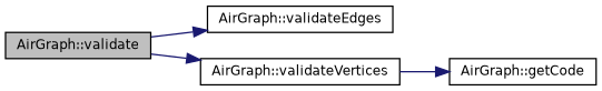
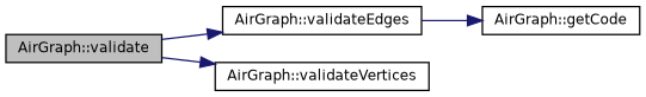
  digraph {
    rankdir=LR
    node [color=black fillcolor=white fontname=Helvetica fontsize=10 shape=record style=filled]
    edge [color=midnightblue fontname=Helvetica fontsize=10 labelfontname=Helvetica labelfontsize=10 style=solid]
    n1 [fillcolor=grey75 fontcolor=black height=0.2 label="AirGraph::validate" width=0.4]
    n2 [height=0.2 label="AirGraph::validateEdges" width=0.4]
    n3 [height=0.2 label="AirGraph::validateVertices" width=0.4]
    n4 [height=0.2 label="AirGraph::getCode" width=0.4]
    n1 -> n2
    n1 -> n3
-   n3 -> n4
+   n2 -> n4
  }
